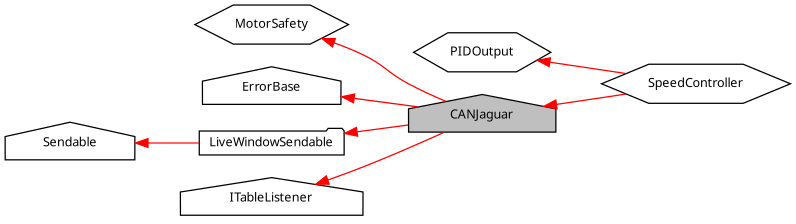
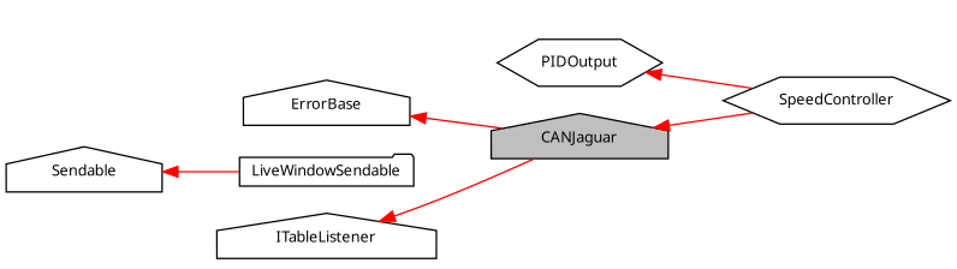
  digraph {
    fontname="Noto Sans"
    rankdir=LR
    node [color=black fontname="Noto Sans" fontsize=10 shape=house]
    edge [color=red dir=back fontname="Noto Sans" fontsize=10 labelfontname=FreeSans labelfontsize=10 style=solid]
    n1 [fillcolor=grey75 fontcolor=black height=0.2 label=CANJaguar style=filled width=0.4]
    n2 [height=0.2 label=SpeedController shape=hexagon width=0.4]
-   n3 [height=0.2 label=MotorSafety shape=hexagon width=0.4]
    n4 [height=0.2 label=PIDOutput shape=hexagon width=0.4]
    n5 [height=0.2 label=ErrorBase width=0.4]
    n6 [height=0.2 label=LiveWindowSendable shape=folder width=0.4]
    n7 [height=0.2 label=Sendable width=0.4]
    n8 [height=0.2 label=ITableListener width=0.4]
    n1 -> n2
-   n3 -> n1
    n4 -> n2
    n5 -> n1
-   n6 -> n1
    n7 -> n6
    n8 -> n1
  }
